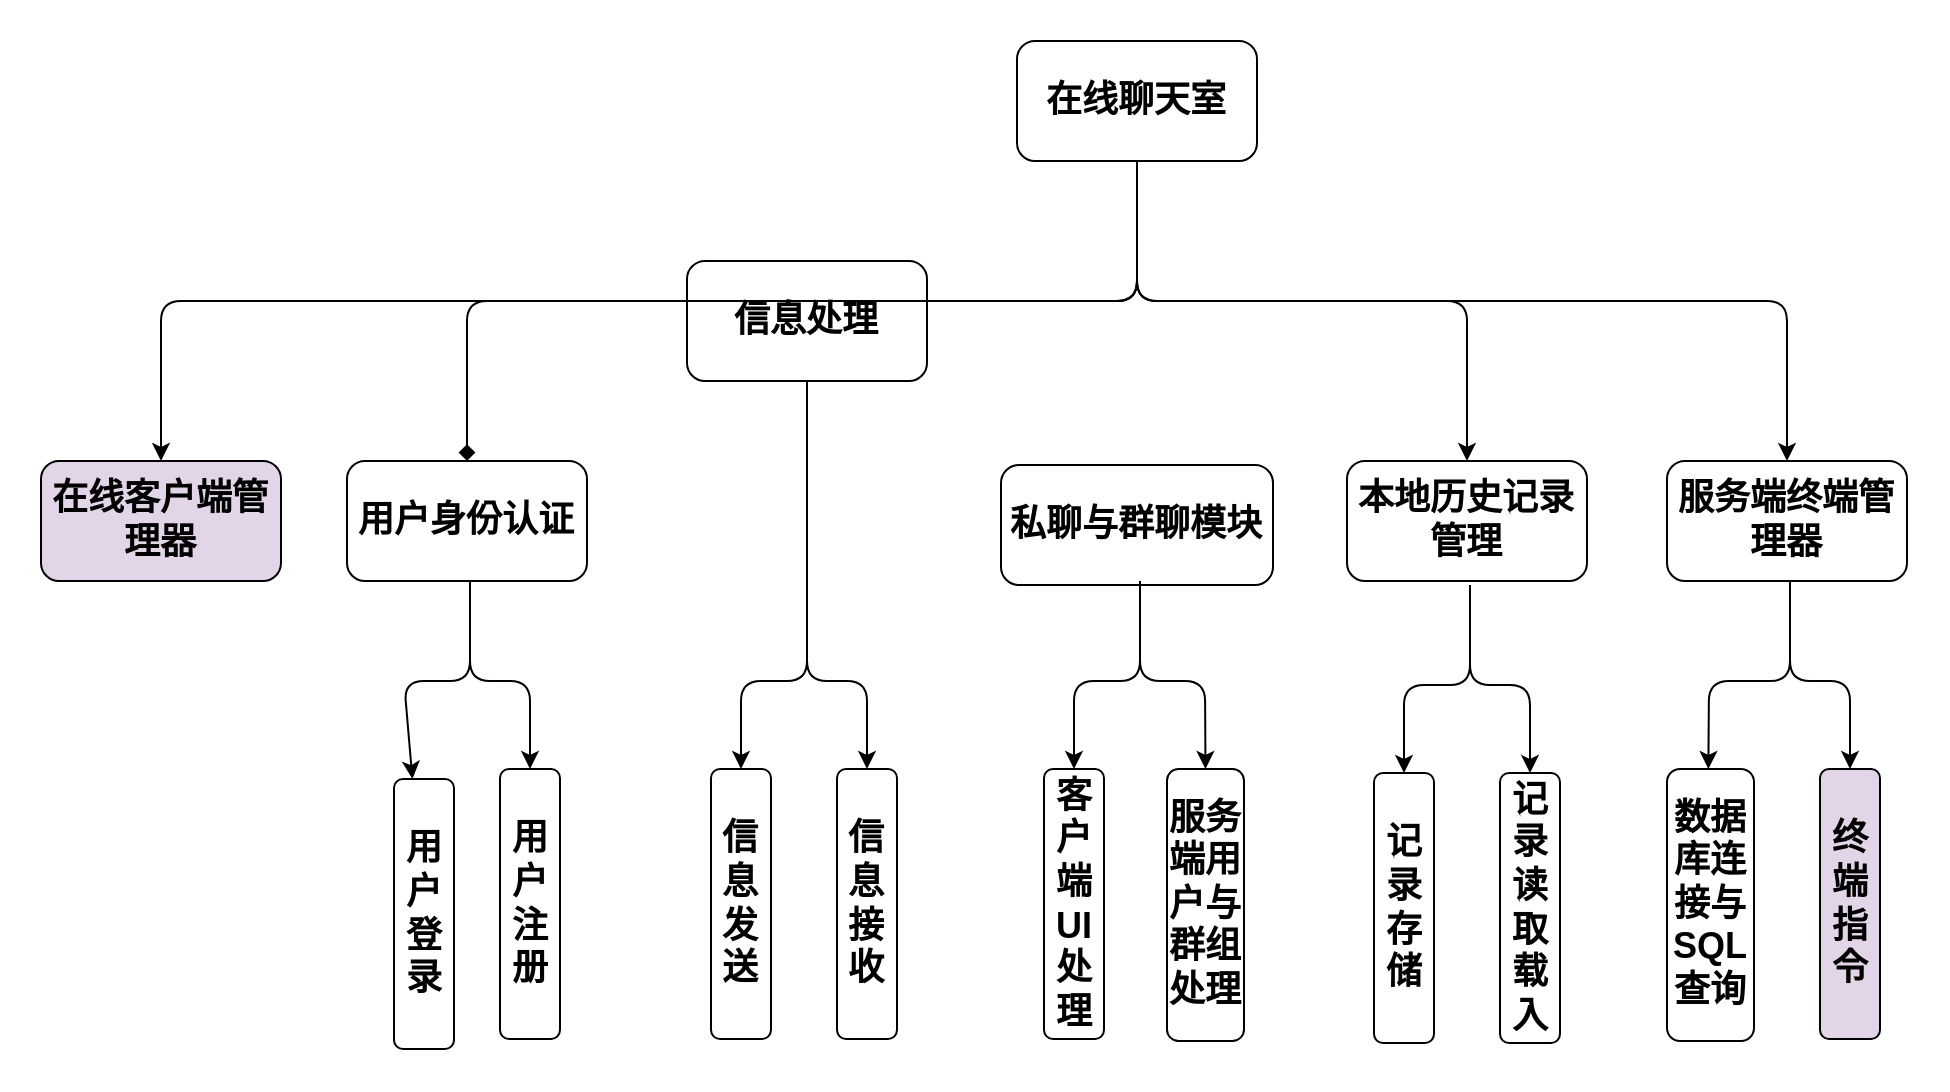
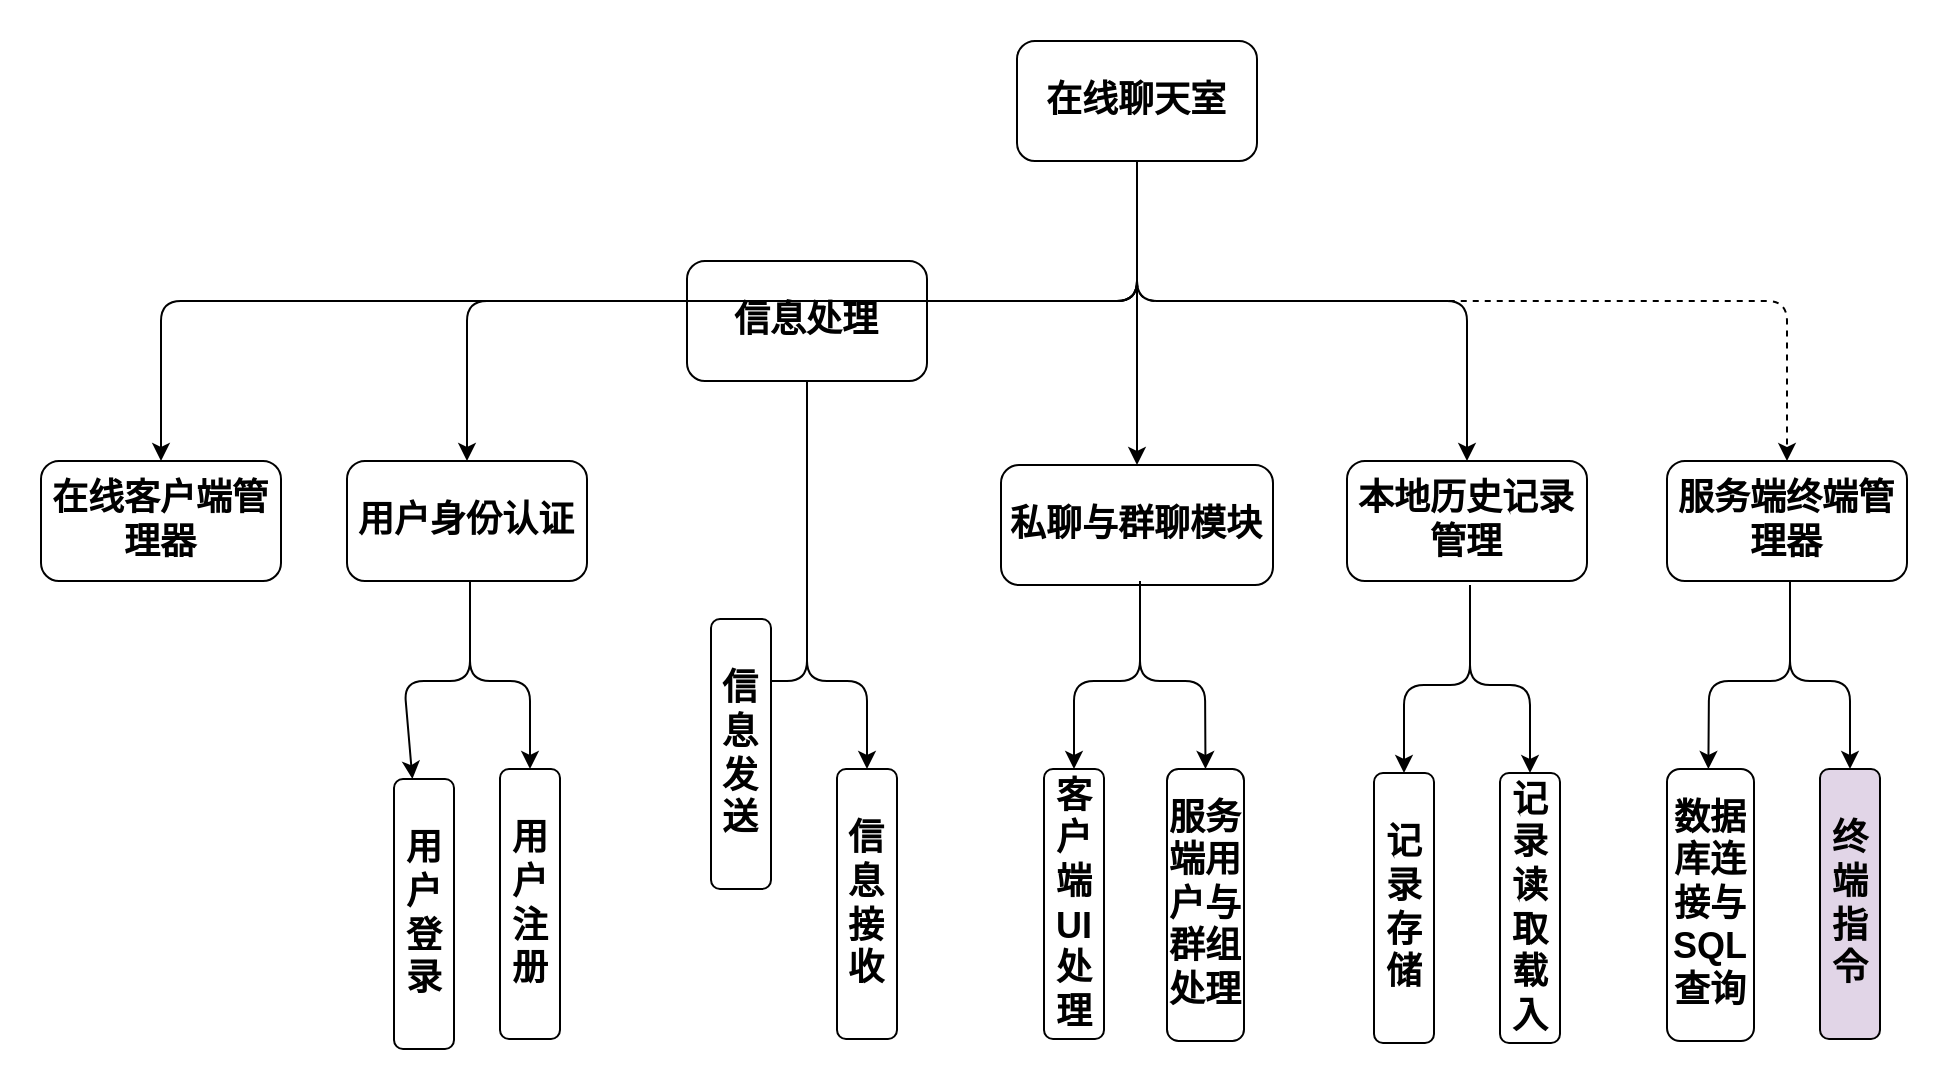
  <mxCell id="0" />
  <mxCell id="1" parent="0" />
  <mxCell id="2" style="edgeStyle=none;html=1;exitX=0.5;exitY=1;exitDx=0;exitDy=0;entryX=0.5;entryY=0;entryDx=0;entryDy=0;fontSize=18;" parent="1" source="5" target="9" edge="1"><mxGeometry relative="1" as="geometry"><Array as="points"><mxPoint x="568" y="150" /><mxPoint x="403" y="150" /></Array></mxGeometry></mxCell>
  <mxCell id="3" style="edgeStyle=none;html=1;exitX=0.5;exitY=1;exitDx=0;exitDy=0;entryX=0.5;entryY=0;entryDx=0;entryDy=0;fontSize=18;" parent="1" source="5" target="11" edge="1"><mxGeometry relative="1" as="geometry"><Array as="points"><mxPoint x="568" y="150" /><mxPoint x="733" y="150" /></Array></mxGeometry></mxCell>
- <mxCell id="4" style="edgeStyle=none;html=1;exitX=0.5;exitY=1;exitDx=0;exitDy=0;entryX=0.5;entryY=0;entryDx=0;entryDy=0;" parent="1" source="5" target="14" edge="1"><mxGeometry relative="1" as="geometry"><mxPoint x="973" y="180" as="targetPoint" /><Array as="points"><mxPoint x="568" y="150" /><mxPoint x="893" y="150" /></Array></mxGeometry></mxCell>
+ <mxCell id="4" style="edgeStyle=none;html=1;exitX=0.5;exitY=1;exitDx=0;exitDy=0;entryX=0.5;entryY=0;entryDx=0;entryDy=0;dashed=1;" parent="1" source="5" target="14" edge="1"><mxGeometry relative="1" as="geometry"><mxPoint x="973" y="180" as="targetPoint" /><Array as="points"><mxPoint x="568" y="150" /><mxPoint x="893" y="150" /></Array></mxGeometry></mxCell>
  <mxCell id="5" value="&lt;b&gt;&lt;font style=&quot;font-size: 18px;&quot;&gt;在线聊天室&lt;/font&gt;&lt;/b&gt;" style="rounded=1;whiteSpace=wrap;html=1;" parent="1" vertex="1"><mxGeometry x="508" y="20" width="120" height="60" as="geometry" /></mxCell>
  <mxCell id="6" value="&lt;span style=&quot;font-size: 18px;&quot;&gt;&lt;b&gt;用户身份认证&lt;/b&gt;&lt;/span&gt;" style="rounded=1;whiteSpace=wrap;html=1;" parent="1" vertex="1"><mxGeometry x="173" y="230" width="120" height="60" as="geometry" /></mxCell>
  <mxCell id="7" style="edgeStyle=none;html=1;exitX=0.5;exitY=1;exitDx=0;exitDy=0;" parent="1" source="9" target="15" edge="1"><mxGeometry relative="1" as="geometry"><mxPoint x="370" y="382" as="targetPoint" /><Array as="points"><mxPoint x="403" y="340" /><mxPoint x="370" y="340" /></Array></mxGeometry></mxCell>
  <mxCell id="8" style="edgeStyle=none;html=1;exitX=0.5;exitY=1;exitDx=0;exitDy=0;entryX=0.5;entryY=0;entryDx=0;entryDy=0;" parent="1" source="9" target="13" edge="1"><mxGeometry relative="1" as="geometry"><mxPoint x="473" y="380" as="targetPoint" /><Array as="points"><mxPoint x="403" y="340" /><mxPoint x="433" y="340" /></Array></mxGeometry></mxCell>
  <mxCell id="9" value="&lt;b&gt;&lt;font style=&quot;font-size: 18px;&quot;&gt;信息处理&lt;/font&gt;&lt;/b&gt;" style="rounded=1;whiteSpace=wrap;html=1;" parent="1" vertex="1"><mxGeometry x="343" y="130" width="120" height="60" as="geometry" /></mxCell>
  <mxCell id="10" value="&lt;b style=&quot;border-color: var(--border-color);&quot;&gt;&lt;font style=&quot;border-color: var(--border-color); font-size: 18px;&quot;&gt;私聊与群聊模块&lt;/font&gt;&lt;/b&gt;" style="rounded=1;whiteSpace=wrap;html=1;" parent="1" vertex="1"><mxGeometry x="500" y="232" width="136" height="60" as="geometry" /></mxCell>
  <mxCell id="11" value="&lt;b style=&quot;border-color: var(--border-color); font-size: 18px;&quot;&gt;本地历史记录管理&lt;/b&gt;" style="rounded=1;whiteSpace=wrap;html=1;" parent="1" vertex="1"><mxGeometry x="673" y="230" width="120" height="60" as="geometry" /></mxCell>
- <mxCell id="12" value="" style="endArrow=diamond;html=1;fontSize=18;entryX=0.5;entryY=0;entryDx=0;entryDy=0;exitX=0.5;exitY=1;exitDx=0;exitDy=0;" parent="1" source="5" target="6" edge="1"><mxGeometry width="50" height="50" relative="1" as="geometry"><mxPoint x="482.5" y="100" as="sourcePoint" /><mxPoint x="482.5" y="190" as="targetPoint" /><Array as="points"><mxPoint x="568" y="150" /><mxPoint x="233" y="150" /></Array></mxGeometry></mxCell>
+ <mxCell id="12" value="" style="endArrow=classic;html=1;fontSize=18;entryX=0.5;entryY=0;entryDx=0;entryDy=0;exitX=0.5;exitY=1;exitDx=0;exitDy=0;" parent="1" source="5" target="6" edge="1"><mxGeometry width="50" height="50" relative="1" as="geometry"><mxPoint x="482.5" y="100" as="sourcePoint" /><mxPoint x="482.5" y="190" as="targetPoint" /><Array as="points"><mxPoint x="568" y="150" /><mxPoint x="233" y="150" /></Array></mxGeometry></mxCell>
  <mxCell id="13" value="&lt;b&gt;&lt;font style=&quot;font-size: 18px;&quot;&gt;信息接收&lt;/font&gt;&lt;/b&gt;" style="rounded=1;whiteSpace=wrap;html=1;" parent="1" vertex="1"><mxGeometry x="418" y="384" width="30" height="135" as="geometry" /></mxCell>
  <mxCell id="14" value="&lt;b style=&quot;border-color: var(--border-color); font-size: 18px;&quot;&gt;服务端终端管理器&lt;/b&gt;" style="rounded=1;whiteSpace=wrap;html=1;" parent="1" vertex="1"><mxGeometry x="833" y="230" width="120" height="60" as="geometry" /></mxCell>
- <mxCell id="15" value="&lt;b style=&quot;border-color: var(--border-color);&quot;&gt;&lt;font style=&quot;border-color: var(--border-color); font-size: 18px;&quot;&gt;信息发送&lt;/font&gt;&lt;/b&gt;" style="rounded=1;whiteSpace=wrap;html=1;" parent="1" vertex="1"><mxGeometry x="355" y="384" width="30" height="135" as="geometry" /></mxCell>
+ <mxCell id="15" value="&lt;b style=&quot;border-color: var(--border-color);&quot;&gt;&lt;font style=&quot;border-color: var(--border-color); font-size: 18px;&quot;&gt;信息发送&lt;/font&gt;&lt;/b&gt;" style="rounded=1;whiteSpace=wrap;html=1;" parent="1" vertex="1"><mxGeometry x="355" y="309" width="30" height="135" as="geometry" /></mxCell>
  <mxCell id="16" style="edgeStyle=none;html=1;exitX=0.5;exitY=1;exitDx=0;exitDy=0;" parent="1" target="19" edge="1"><mxGeometry relative="1" as="geometry"><mxPoint x="201.5" y="382" as="targetPoint" /><Array as="points"><mxPoint x="234.5" y="340" /><mxPoint x="201.5" y="340" /></Array><mxPoint x="234.5" y="290" as="sourcePoint" /></mxGeometry></mxCell>
  <mxCell id="17" style="edgeStyle=none;html=1;exitX=0.5;exitY=1;exitDx=0;exitDy=0;entryX=0.5;entryY=0;entryDx=0;entryDy=0;" parent="1" target="18" edge="1"><mxGeometry relative="1" as="geometry"><mxPoint x="304.5" y="380" as="targetPoint" /><Array as="points"><mxPoint x="234.5" y="340" /><mxPoint x="264.5" y="340" /></Array><mxPoint x="234.5" y="290" as="sourcePoint" /></mxGeometry></mxCell>
  <mxCell id="18" value="&lt;span style=&quot;font-size: 18px;&quot;&gt;&lt;b&gt;用户注册&lt;/b&gt;&lt;/span&gt;" style="rounded=1;whiteSpace=wrap;html=1;" parent="1" vertex="1"><mxGeometry x="249.5" y="384" width="30" height="135" as="geometry" /></mxCell>
  <mxCell id="19" value="&lt;b style=&quot;border-color: var(--border-color);&quot;&gt;&lt;font style=&quot;border-color: var(--border-color); font-size: 18px;&quot;&gt;用户登录&lt;/font&gt;&lt;/b&gt;" style="rounded=1;whiteSpace=wrap;html=1;" parent="1" vertex="1"><mxGeometry x="196.5" y="389" width="30" height="135" as="geometry" /></mxCell>
  <mxCell id="20" style="edgeStyle=none;html=1;exitX=0.5;exitY=1;exitDx=0;exitDy=0;" parent="1" target="23" edge="1"><mxGeometry relative="1" as="geometry"><mxPoint x="536.5" y="382" as="targetPoint" /><Array as="points"><mxPoint x="569.5" y="340" /><mxPoint x="536.5" y="340" /></Array><mxPoint x="569.5" y="290" as="sourcePoint" /></mxGeometry></mxCell>
  <mxCell id="21" style="edgeStyle=none;html=1;exitX=0.5;exitY=1;exitDx=0;exitDy=0;entryX=0.5;entryY=0;entryDx=0;entryDy=0;" parent="1" target="22" edge="1"><mxGeometry relative="1" as="geometry"><mxPoint x="639.5" y="380" as="targetPoint" /><Array as="points"><mxPoint x="569.5" y="340" /><mxPoint x="602" y="340" /></Array><mxPoint x="569.5" y="290" as="sourcePoint" /></mxGeometry></mxCell>
  <mxCell id="22" value="&lt;b&gt;&lt;font style=&quot;font-size: 18px;&quot;&gt;服务端用户与群组处理&lt;/font&gt;&lt;/b&gt;" style="rounded=1;whiteSpace=wrap;html=1;" parent="1" vertex="1"><mxGeometry x="583" y="384" width="38.5" height="136" as="geometry" /></mxCell>
  <mxCell id="23" value="&lt;b style=&quot;border-color: var(--border-color);&quot;&gt;&lt;font style=&quot;border-color: var(--border-color); font-size: 18px;&quot;&gt;客户端UI处理&lt;/font&gt;&lt;/b&gt;" style="rounded=1;whiteSpace=wrap;html=1;" parent="1" vertex="1"><mxGeometry x="521.5" y="384" width="30" height="135" as="geometry" /></mxCell>
  <mxCell id="24" style="edgeStyle=none;html=1;exitX=0.5;exitY=1;exitDx=0;exitDy=0;" parent="1" edge="1"><mxGeometry relative="1" as="geometry"><mxPoint x="853.688" y="384" as="targetPoint" /><Array as="points"><mxPoint x="894.5" y="340" /><mxPoint x="854" y="340" /></Array><mxPoint x="894.5" y="290" as="sourcePoint" /></mxGeometry></mxCell>
  <mxCell id="25" style="edgeStyle=none;html=1;exitX=0.5;exitY=1;exitDx=0;exitDy=0;entryX=0.5;entryY=0;entryDx=0;entryDy=0;" parent="1" target="26" edge="1"><mxGeometry relative="1" as="geometry"><mxPoint x="964.5" y="380" as="targetPoint" /><Array as="points"><mxPoint x="894.5" y="340" /><mxPoint x="924.5" y="340" /></Array><mxPoint x="894.5" y="290" as="sourcePoint" /></mxGeometry></mxCell>
  <mxCell id="26" value="&lt;span style=&quot;font-size: 18px;&quot;&gt;&lt;b&gt;终端指令&lt;/b&gt;&lt;/span&gt;" style="rounded=1;whiteSpace=wrap;html=1;fillColor=#e1d5e7;" parent="1" vertex="1"><mxGeometry x="909.5" y="384" width="30" height="135" as="geometry" /></mxCell>
  <mxCell id="27" value="&lt;b style=&quot;border-color: var(--border-color);&quot;&gt;&lt;font style=&quot;border-color: var(--border-color); font-size: 18px;&quot;&gt;数据库连接与SQL查询&lt;/font&gt;&lt;/b&gt;" style="rounded=1;whiteSpace=wrap;html=1;" parent="1" vertex="1"><mxGeometry x="833" y="384" width="43.5" height="136" as="geometry" /></mxCell>
  <mxCell id="28" style="edgeStyle=none;html=1;exitX=0.5;exitY=1;exitDx=0;exitDy=0;" parent="1" target="31" edge="1"><mxGeometry relative="1" as="geometry"><mxPoint x="701.5" y="384" as="targetPoint" /><Array as="points"><mxPoint x="734.5" y="342" /><mxPoint x="701.5" y="342" /></Array><mxPoint x="734.5" y="292" as="sourcePoint" /></mxGeometry></mxCell>
  <mxCell id="29" style="edgeStyle=none;html=1;exitX=0.5;exitY=1;exitDx=0;exitDy=0;entryX=0.5;entryY=0;entryDx=0;entryDy=0;" parent="1" target="30" edge="1"><mxGeometry relative="1" as="geometry"><mxPoint x="804.5" y="382" as="targetPoint" /><Array as="points"><mxPoint x="734.5" y="342" /><mxPoint x="764.5" y="342" /></Array><mxPoint x="734.5" y="292" as="sourcePoint" /></mxGeometry></mxCell>
  <mxCell id="30" value="&lt;b&gt;&lt;font style=&quot;font-size: 18px;&quot;&gt;记录读取载入&lt;/font&gt;&lt;/b&gt;" style="rounded=1;whiteSpace=wrap;html=1;" parent="1" vertex="1"><mxGeometry x="749.5" y="386" width="30" height="135" as="geometry" /></mxCell>
  <mxCell id="31" value="&lt;span style=&quot;font-size: 18px;&quot;&gt;&lt;b&gt;记录存储&lt;/b&gt;&lt;/span&gt;" style="rounded=1;whiteSpace=wrap;html=1;" parent="1" vertex="1"><mxGeometry x="686.5" y="386" width="30" height="135" as="geometry" /></mxCell>
- <mxCell id="33" value="&lt;b style=&quot;border-color: var(--border-color); font-size: 18px;&quot;&gt;在线客户端管理器&lt;/b&gt;" style="rounded=1;whiteSpace=wrap;html=1;fillColor=#e1d5e7;" parent="1" vertex="1"><mxGeometry x="20" y="230" width="120" height="60" as="geometry" /></mxCell>
+ <mxCell id="32" value="" style="endArrow=classic;html=1;" parent="1" source="5" target="10" edge="1"><mxGeometry width="50" height="50" relative="1" as="geometry"><mxPoint x="543" y="220" as="sourcePoint" /><mxPoint x="593" y="170" as="targetPoint" /></mxGeometry></mxCell>
+ <mxCell id="33" value="&lt;b style=&quot;border-color: var(--border-color); font-size: 18px;&quot;&gt;在线客户端管理器&lt;/b&gt;" style="rounded=1;whiteSpace=wrap;html=1;" parent="1" vertex="1"><mxGeometry x="20" y="230" width="120" height="60" as="geometry" /></mxCell>
  <mxCell id="34" value="" style="endArrow=classic;html=1;fontSize=18;exitX=0.5;exitY=1;exitDx=0;exitDy=0;" parent="1" target="33" edge="1"><mxGeometry width="50" height="50" relative="1" as="geometry"><mxPoint x="568" y="80" as="sourcePoint" /><mxPoint x="233" y="230" as="targetPoint" /><Array as="points"><mxPoint x="568" y="150" /><mxPoint x="80" y="150" /></Array></mxGeometry></mxCell>
